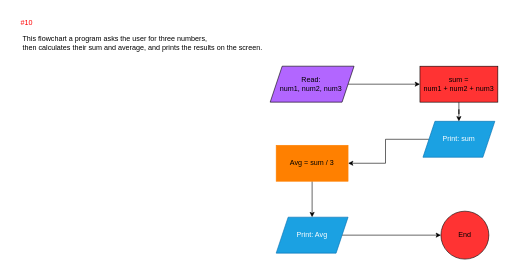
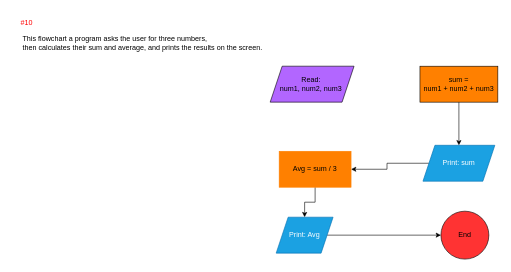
  <mxCell id="0" />
  <mxCell id="1" parent="0" />
  <mxCell id="2" value="" style="edgeStyle=orthogonalEdgeStyle;rounded=0;orthogonalLoop=1;jettySize=auto;html=1;" parent="1" source="3" target="5" edge="1"><mxGeometry relative="1" as="geometry" /></mxCell>
- <mxCell id="3" value="sum =&lt;div&gt;num1 + num2 + num3&lt;/div&gt;" style="rounded=0;whiteSpace=wrap;html=1;fillColor=#ff3333;" parent="1" vertex="1"><mxGeometry x="700" y="110" width="130" height="60" as="geometry" /></mxCell>
+ <mxCell id="3" value="sum =&lt;div&gt;num1 + num2 + num3&lt;/div&gt;" style="rounded=0;whiteSpace=wrap;html=1;fillColor=#FF8000;" parent="1" vertex="1"><mxGeometry x="700" y="110" width="130" height="60" as="geometry" /></mxCell>
  <mxCell id="4" style="edgeStyle=orthogonalEdgeStyle;rounded=0;orthogonalLoop=1;jettySize=auto;html=1;" parent="1" source="5" target="10" edge="1"><mxGeometry relative="1" as="geometry" /></mxCell>
- <mxCell id="5" value="Print: sum" style="shape=parallelogram;perimeter=parallelogramPerimeter;whiteSpace=wrap;html=1;fixedSize=1;fillColor=#1ba1e2;fontColor=#ffffff;strokeColor=#006EAF;" parent="1" vertex="1"><mxGeometry x="705" y="202" width="120" height="60" as="geometry" /></mxCell>
- <mxCell id="6" value="" style="edgeStyle=orthogonalEdgeStyle;rounded=0;orthogonalLoop=1;jettySize=auto;html=1;" parent="1" source="7" target="3" edge="1"><mxGeometry relative="1" as="geometry" /></mxCell>
+ <mxCell id="5" value="Print: sum" style="shape=parallelogram;perimeter=parallelogramPerimeter;whiteSpace=wrap;html=1;fixedSize=1;fillColor=#1ba1e2;fontColor=#ffffff;strokeColor=#006EAF;" parent="1" vertex="1"><mxGeometry x="705" y="242" width="120" height="60" as="geometry" /></mxCell>
  <mxCell id="7" value="Read:&amp;nbsp;&lt;div&gt;num1,&lt;span style=&quot;background-color: transparent; color: light-dark(rgb(0, 0, 0), rgb(255, 255, 255));&quot;&gt;&amp;nbsp;num2, num3&amp;nbsp;&lt;/span&gt;&lt;/div&gt;" style="shape=parallelogram;perimeter=parallelogramPerimeter;whiteSpace=wrap;html=1;fixedSize=1;fillColor=#B266FF;" parent="1" vertex="1"><mxGeometry x="450" y="110" width="140" height="60" as="geometry" /></mxCell>
  <mxCell id="8" value="&lt;div style=&quot;text-align: left;&quot;&gt;&lt;span style=&quot;background-color: transparent;&quot;&gt;&lt;font style=&quot;color: rgb(255, 0, 0);&quot;&gt;#10&lt;/font&gt;&lt;/span&gt;&lt;/div&gt;&lt;div style=&quot;text-align: left;&quot;&gt;&lt;div&gt;&lt;br&gt;&lt;/div&gt;&lt;div&gt;&amp;nbsp;This flowchart a program asks the user for three numbers,&lt;/div&gt;&lt;div&gt;&amp;nbsp;then calculates their sum and average, and prints the results on the screen.&lt;/div&gt;&lt;div&gt;&lt;br&gt;&lt;/div&gt;&lt;/div&gt;" style="text;html=1;align=center;verticalAlign=middle;resizable=0;points=[];autosize=1;strokeColor=none;fillColor=none;" parent="1" vertex="1"><mxGeometry x="20" y="20" width="430" height="90" as="geometry" /></mxCell>
  <mxCell id="9" value="" style="edgeStyle=orthogonalEdgeStyle;rounded=0;orthogonalLoop=1;jettySize=auto;html=1;" parent="1" source="10" target="12" edge="1"><mxGeometry relative="1" as="geometry" /></mxCell>
- <mxCell id="10" value="Avg = sum / 3" style="whiteSpace=wrap;html=1;strokeColor=#FF8000;fillColor=#FF8000;" parent="1" vertex="1"><mxGeometry x="460" y="242" width="120" height="60" as="geometry" /></mxCell>
+ <mxCell id="10" value="Avg = sum / 3" style="whiteSpace=wrap;html=1;strokeColor=#FF8000;fillColor=#FF8000;" parent="1" vertex="1"><mxGeometry x="465" y="252" width="120" height="60" as="geometry" /></mxCell>
  <mxCell id="11" style="edgeStyle=orthogonalEdgeStyle;rounded=0;orthogonalLoop=1;jettySize=auto;html=1;entryX=0;entryY=0.5;entryDx=0;entryDy=0;" parent="1" source="12" target="13" edge="1"><mxGeometry relative="1" as="geometry" /></mxCell>
- <mxCell id="12" value="Print: Avg" style="shape=parallelogram;perimeter=parallelogramPerimeter;whiteSpace=wrap;html=1;fixedSize=1;fillColor=#1ba1e2;fontColor=#ffffff;strokeColor=#006EAF;" parent="1" vertex="1"><mxGeometry x="460" y="362" width="120" height="60" as="geometry" /></mxCell>
+ <mxCell id="12" value="Print: Avg" style="shape=parallelogram;perimeter=parallelogramPerimeter;whiteSpace=wrap;html=1;fixedSize=1;fillColor=#1ba1e2;fontColor=#ffffff;strokeColor=#006EAF;" parent="1" vertex="1"><mxGeometry x="460" y="362" width="95" height="60" as="geometry" /></mxCell>
  <mxCell id="13" value="End" style="ellipse;whiteSpace=wrap;html=1;fillColor=#FF3333;" parent="1" vertex="1"><mxGeometry x="735" y="352" width="80" height="80" as="geometry" /></mxCell>
